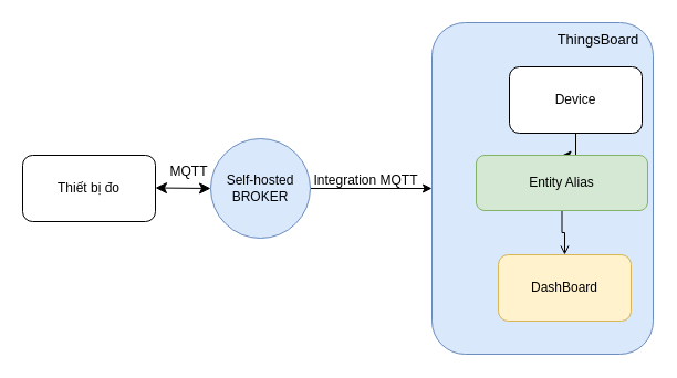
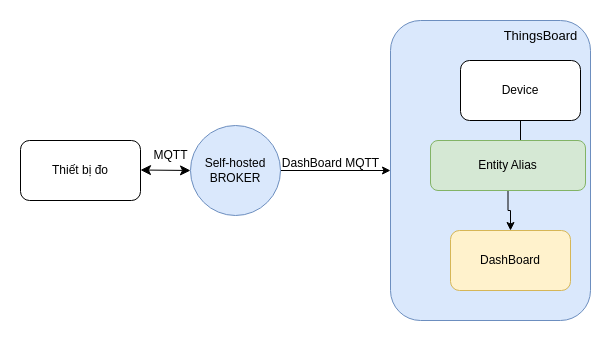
  <mxCell id="0" />
  <mxCell id="1" parent="0" />
  <mxCell id="2" value="Thiết bị đo" style="rounded=1;whiteSpace=wrap;html=1;" vertex="1" parent="1"><mxGeometry x="20" y="140" width="120" height="60" as="geometry" /></mxCell>
  <mxCell id="3" value="" style="edgeStyle=orthogonalEdgeStyle;rounded=0;orthogonalLoop=1;jettySize=auto;html=1;" edge="1" parent="1" source="4" target="6"><mxGeometry relative="1" as="geometry" /></mxCell>
  <mxCell id="4" value="Self-hosted BROKER" style="ellipse;whiteSpace=wrap;html=1;fillColor=#dae8fc;strokeColor=#6c8ebf;" vertex="1" parent="1"><mxGeometry x="190" y="125" width="90" height="90" as="geometry" /></mxCell>
  <mxCell id="5" value="MQTT" style="text;html=1;align=center;verticalAlign=middle;resizable=0;points=[];autosize=1;strokeColor=none;fillColor=none;" vertex="1" parent="1"><mxGeometry x="140" y="140" width="60" height="30" as="geometry" /></mxCell>
  <mxCell id="6" value="" style="rounded=1;whiteSpace=wrap;html=1;fillColor=#dae8fc;strokeColor=#6c8ebf;" vertex="1" parent="1"><mxGeometry x="390" y="20" width="200" height="300" as="geometry" /></mxCell>
- <mxCell id="7" value="" style="edgeStyle=orthogonalEdgeStyle;rounded=0;orthogonalLoop=1;jettySize=auto;html=1;" edge="1" parent="1" source="8" target="10"><mxGeometry relative="1" as="geometry" /></mxCell>
+ <mxCell id="7" value="" style="edgeStyle=orthogonalEdgeStyle;rounded=0;orthogonalLoop=1;jettySize=auto;html=1;endArrow=none;" edge="1" parent="1" source="8" target="10"><mxGeometry relative="1" as="geometry" /></mxCell>
  <mxCell id="8" value="Device" style="rounded=1;whiteSpace=wrap;html=1;" vertex="1" parent="1"><mxGeometry x="460" y="60" width="120" height="60" as="geometry" /></mxCell>
- <mxCell id="9" value="" style="edgeStyle=orthogonalEdgeStyle;rounded=0;orthogonalLoop=1;jettySize=auto;html=1;endArrow=open;" edge="1" parent="1" source="10" target="11"><mxGeometry relative="1" as="geometry" /></mxCell>
+ <mxCell id="9" value="" style="edgeStyle=orthogonalEdgeStyle;rounded=0;orthogonalLoop=1;jettySize=auto;html=1;" edge="1" parent="1" source="10" target="11"><mxGeometry relative="1" as="geometry" /></mxCell>
  <mxCell id="10" value="Entity Alias" style="rounded=1;whiteSpace=wrap;html=1;fillColor=#d5e8d4;strokeColor=#82b366;" vertex="1" parent="1"><mxGeometry x="430" y="140" width="155" height="50" as="geometry" /></mxCell>
  <mxCell id="11" value="DashBoard" style="rounded=1;whiteSpace=wrap;html=1;fillColor=#fff2cc;strokeColor=#d6b656;" vertex="1" parent="1"><mxGeometry x="450" y="230" width="120" height="60" as="geometry" /></mxCell>
- <mxCell id="12" value="Integration MQTT" style="text;html=1;align=center;verticalAlign=middle;resizable=0;points=[];autosize=1;strokeColor=none;fillColor=none;" vertex="1" parent="1"><mxGeometry x="270" y="148" width="120" height="30" as="geometry" /></mxCell>
+ <mxCell id="12" value="DashBoard MQTT" style="text;html=1;align=center;verticalAlign=middle;resizable=0;points=[];autosize=1;strokeColor=none;fillColor=none;" vertex="1" parent="1"><mxGeometry x="270" y="148" width="120" height="30" as="geometry" /></mxCell>
  <mxCell id="13" value="&lt;font style=&quot;font-size: 13px;&quot;&gt;ThingsBoard&lt;/font&gt;" style="text;html=1;align=center;verticalAlign=middle;resizable=0;points=[];autosize=1;strokeColor=none;fillColor=none;" vertex="1" parent="1"><mxGeometry x="490" y="20" width="100" height="30" as="geometry" /></mxCell>
  <mxCell id="14" value="" style="edgeStyle=none;orthogonalLoop=1;jettySize=auto;html=1;endArrow=classic;startArrow=classic;endSize=8;startSize=8;rounded=0;entryX=0;entryY=0.5;entryDx=0;entryDy=0;" edge="1" parent="1" target="4"><mxGeometry width="100" relative="1" as="geometry"><mxPoint x="140" y="169.5" as="sourcePoint" /><mxPoint x="240" y="169.5" as="targetPoint" /><Array as="points" /></mxGeometry></mxCell>
